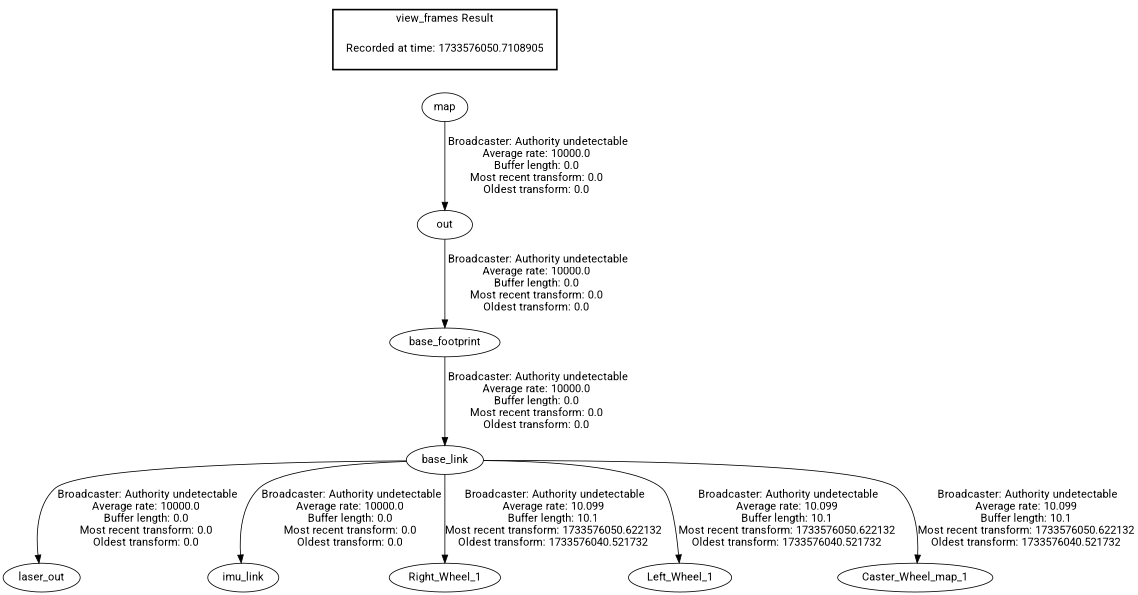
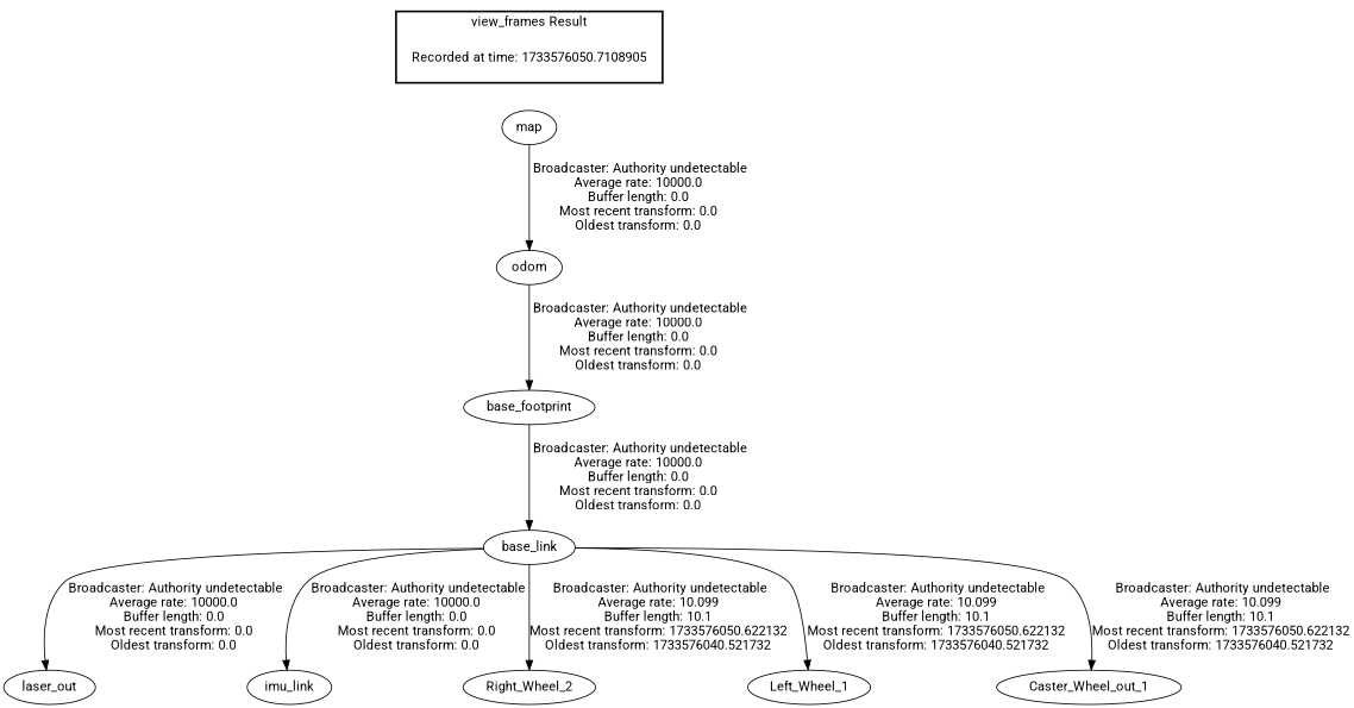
  digraph {
    fontname=Roboto
    node [fontname=Roboto]
    edge [fontname=Roboto]
    "Recorded at time: 1733576050.7108905" [shape=plaintext]
    map
    n3 [label=laser_out]
    base_link
    imu_link
-   Right_Wheel_1
+   Right_Wheel_1 [label=Right_Wheel_2]
    Left_Wheel_1
-   Caster_Wheel_out_1 [label=Caster_Wheel_map_1]
+   Caster_Wheel_out_1
    base_footprint
-   odom [label=out]
+   odom
    subgraph cluster_1 {
      color=black
      label="view_frames Result"
      style=bold
      "Recorded at time: 1733576050.7108905"
    }
    "Recorded at time: 1733576050.7108905" -> map [style=invis]
    map -> odom [label=" Broadcaster: Authority undetectable\nAverage rate: 10000.0\nBuffer length: 0.0\nMost recent transform: 0.0\nOldest transform: 0.0\n"]
    base_link -> n3 [label=" Broadcaster: Authority undetectable\nAverage rate: 10000.0\nBuffer length: 0.0\nMost recent transform: 0.0\nOldest transform: 0.0\n"]
    base_link -> imu_link [label=" Broadcaster: Authority undetectable\nAverage rate: 10000.0\nBuffer length: 0.0\nMost recent transform: 0.0\nOldest transform: 0.0\n"]
    base_link -> Right_Wheel_1 [label=" Broadcaster: Authority undetectable\nAverage rate: 10.099\nBuffer length: 10.1\nMost recent transform: 1733576050.622132\nOldest transform: 1733576040.521732\n"]
    base_link -> Left_Wheel_1 [label=" Broadcaster: Authority undetectable\nAverage rate: 10.099\nBuffer length: 10.1\nMost recent transform: 1733576050.622132\nOldest transform: 1733576040.521732\n"]
    base_link -> Caster_Wheel_out_1 [label=" Broadcaster: Authority undetectable\nAverage rate: 10.099\nBuffer length: 10.1\nMost recent transform: 1733576050.622132\nOldest transform: 1733576040.521732\n"]
    base_footprint -> base_link [label=" Broadcaster: Authority undetectable\nAverage rate: 10000.0\nBuffer length: 0.0\nMost recent transform: 0.0\nOldest transform: 0.0\n"]
    odom -> base_footprint [label=" Broadcaster: Authority undetectable\nAverage rate: 10000.0\nBuffer length: 0.0\nMost recent transform: 0.0\nOldest transform: 0.0\n"]
  }
